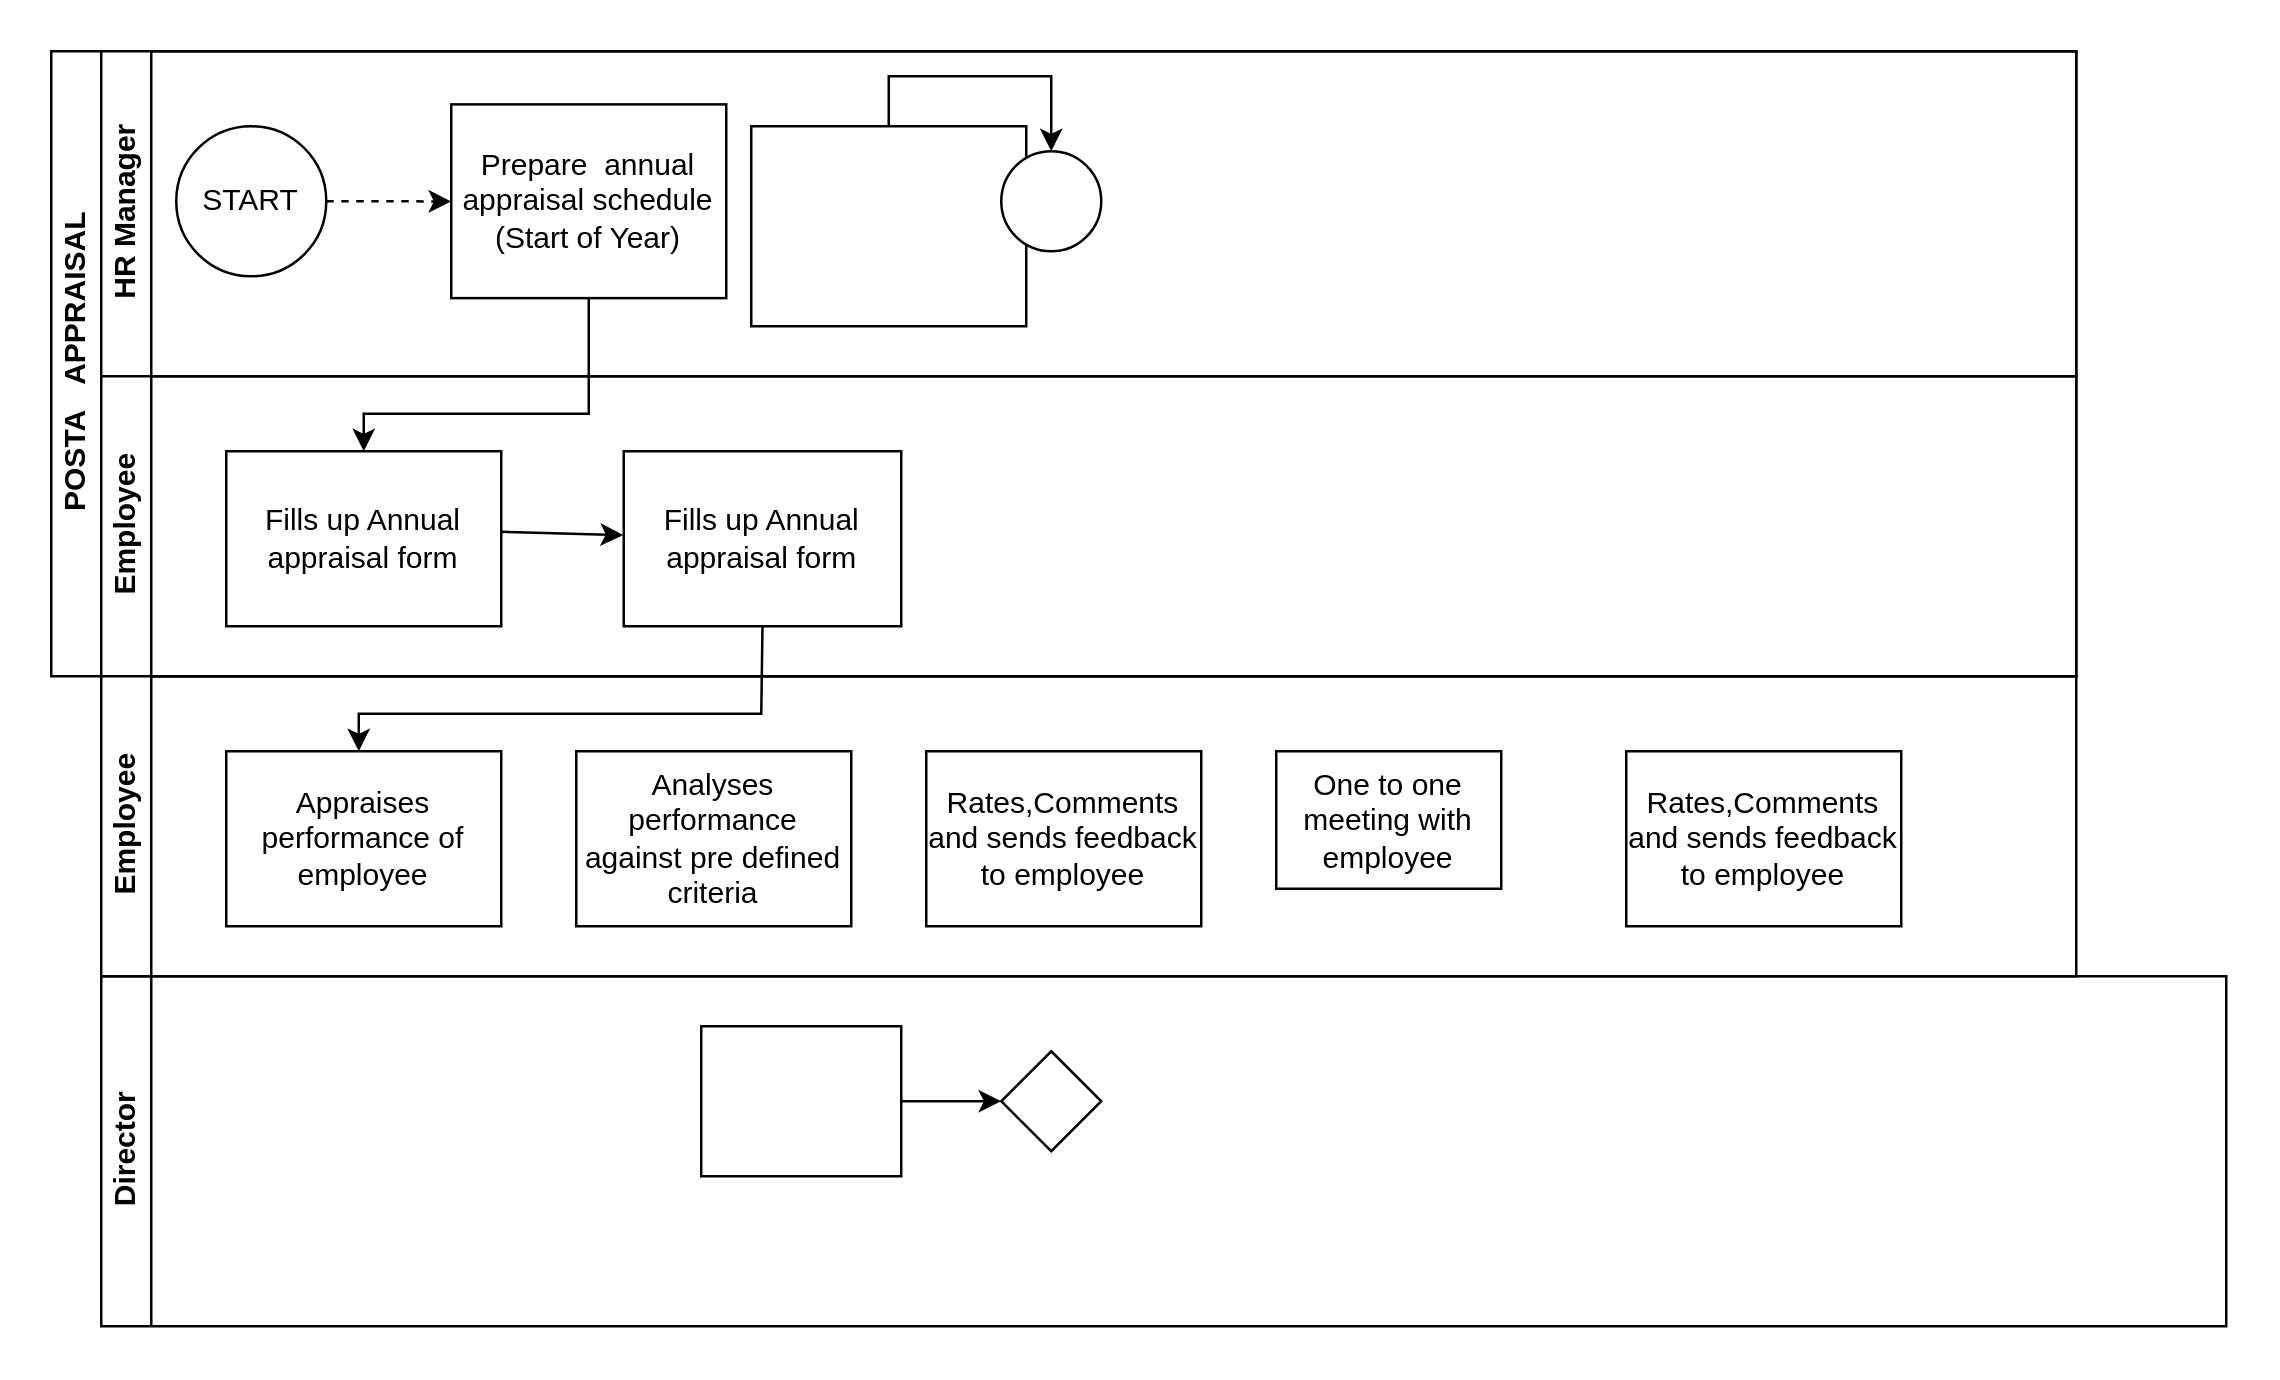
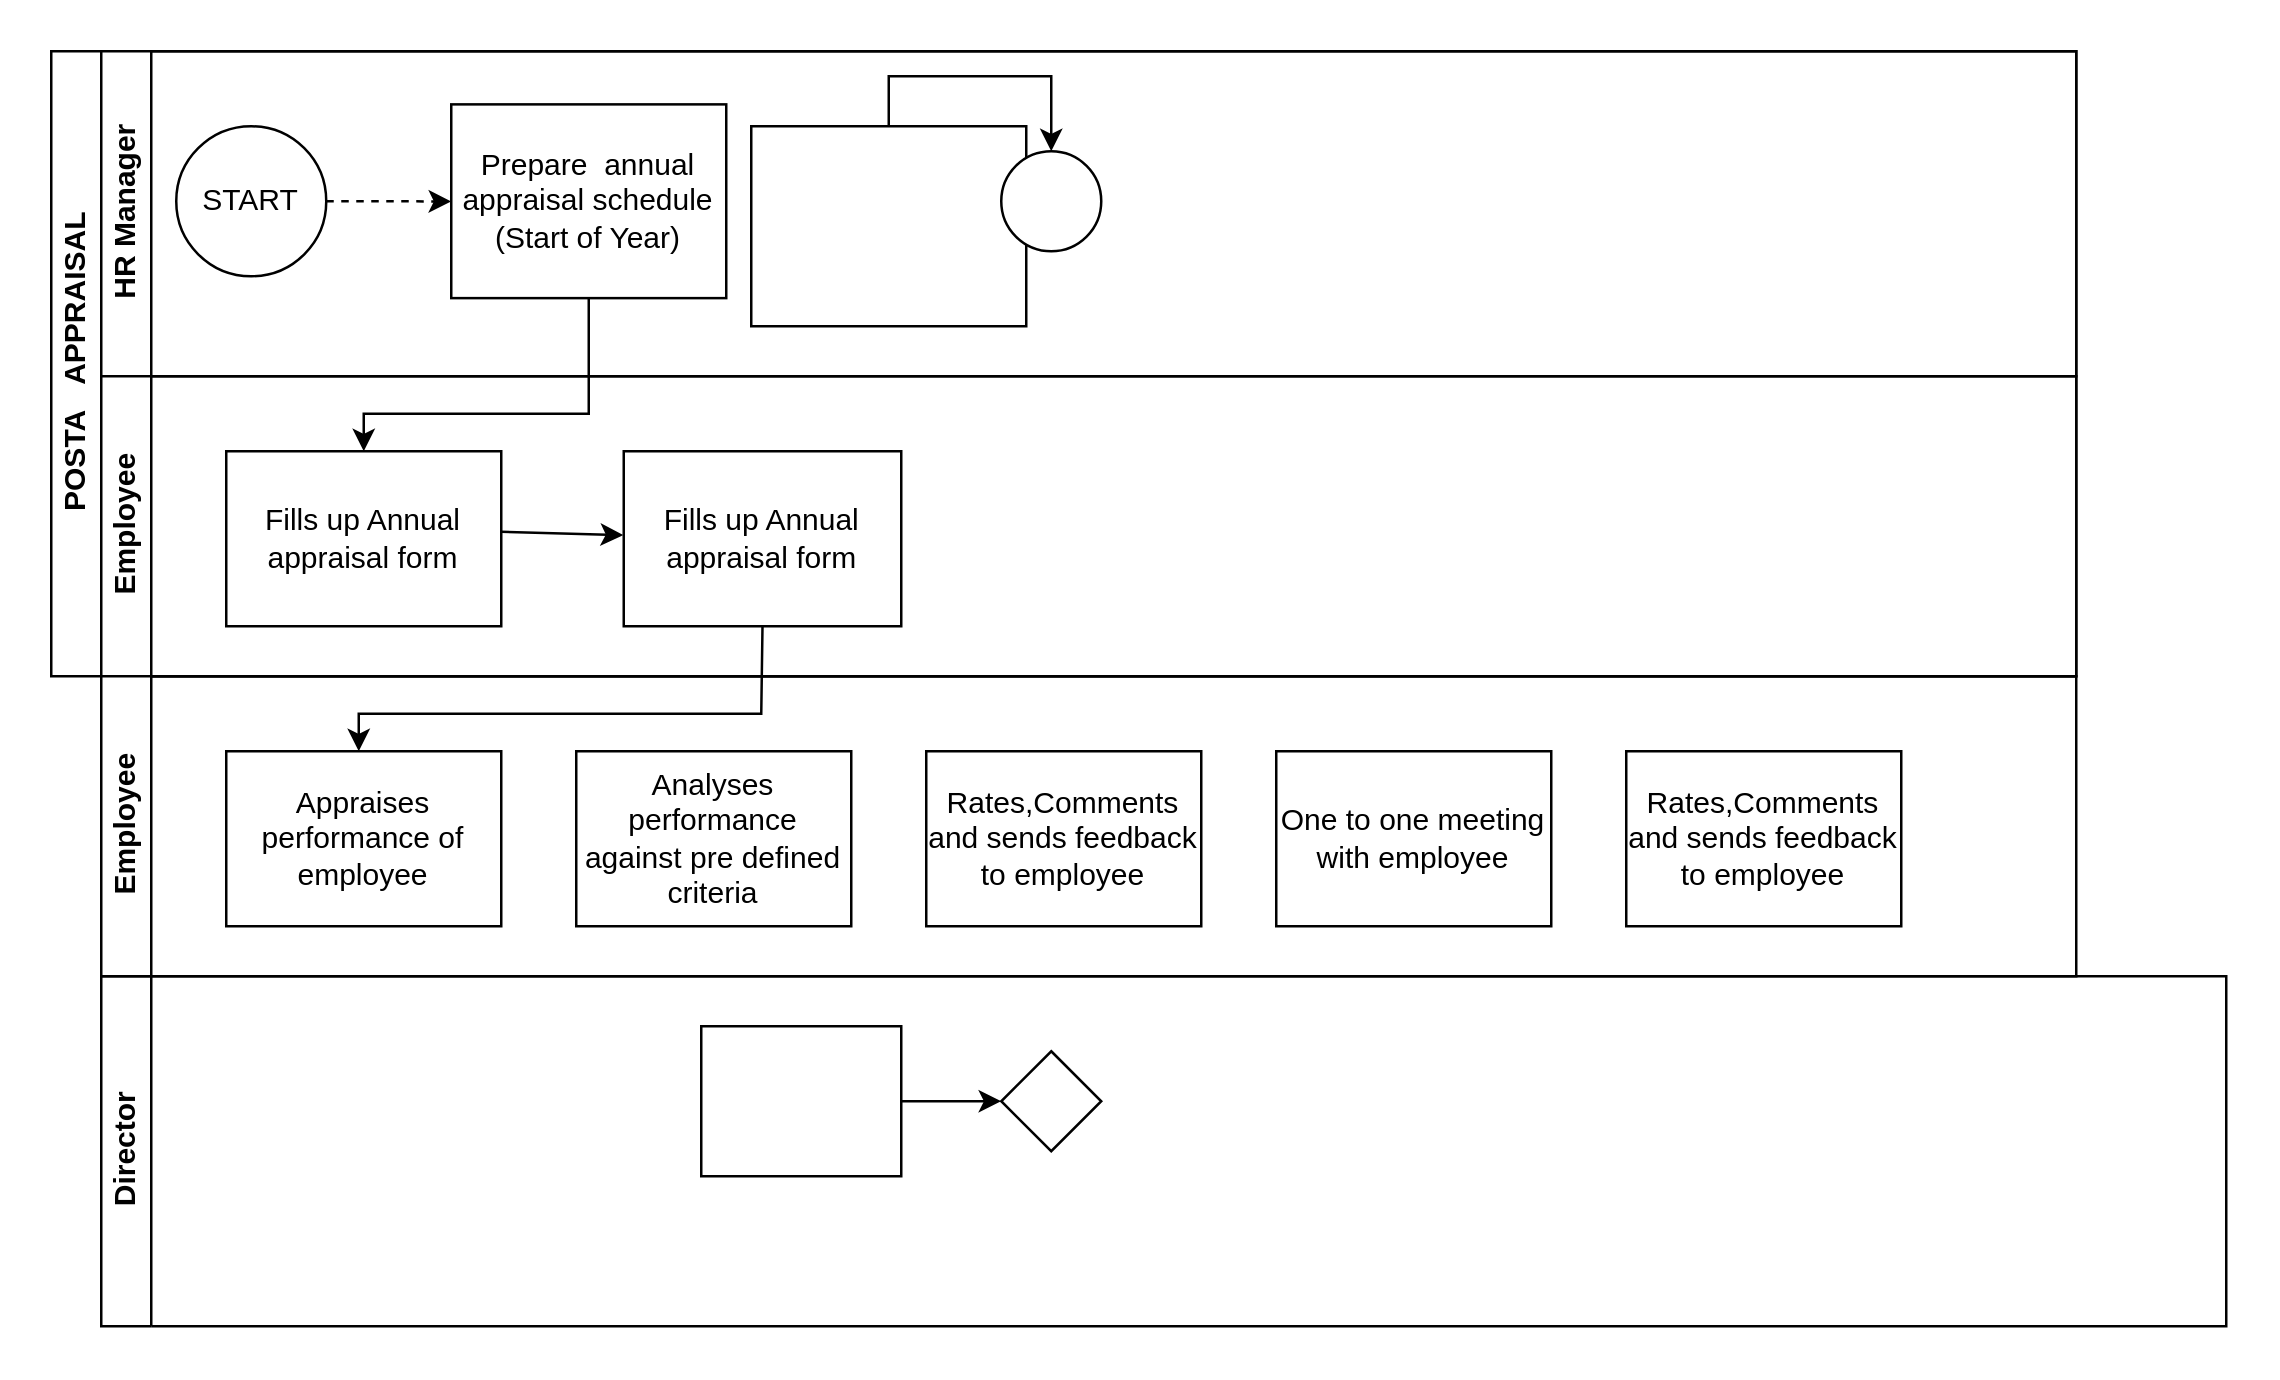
  <mxCell id="0" />
  <mxCell id="1" parent="0" />
  <mxCell id="2" value="POSTA&amp;nbsp; &amp;nbsp;APPRAISAL" style="swimlane;html=1;childLayout=stackLayout;resizeParent=1;resizeParentMax=0;horizontal=0;startSize=20;horizontalStack=0;" parent="1" vertex="1"><mxGeometry x="20" y="20" width="810" height="250" as="geometry" /></mxCell>
  <mxCell id="3" value="HR Manager" style="swimlane;html=1;startSize=20;horizontal=0;" parent="2" vertex="1"><mxGeometry x="20" width="790" height="130" as="geometry" /></mxCell>
  <mxCell id="4" value="" style="edgeStyle=orthogonalEdgeStyle;rounded=0;orthogonalLoop=1;jettySize=auto;html=1;dashed=1;" parent="3" source="5" target="6" edge="1"><mxGeometry relative="1" as="geometry" /></mxCell>
  <mxCell id="5" value="START" style="ellipse;whiteSpace=wrap;html=1;" parent="3" vertex="1"><mxGeometry x="30" y="30" width="60" height="60" as="geometry" /></mxCell>
  <mxCell id="6" value="Prepare&amp;nbsp; annual appraisal schedule (Start of Year)" style="rounded=0;whiteSpace=wrap;html=1;fontFamily=Helvetica;fontSize=12;fontColor=#000000;align=center;" parent="3" vertex="1"><mxGeometry x="140" y="21.25" width="110" height="77.5" as="geometry" /></mxCell>
  <mxCell id="7" value="" style="edgeStyle=orthogonalEdgeStyle;rounded=0;orthogonalLoop=1;jettySize=auto;html=1;endArrow=classic;endFill=1;" parent="3" source="8" target="9" edge="1"><mxGeometry relative="1" as="geometry" /></mxCell>
  <mxCell id="8" value="" style="rounded=0;whiteSpace=wrap;html=1;fontFamily=Helvetica;fontSize=12;fontColor=#000000;align=center;" parent="3" vertex="1"><mxGeometry x="260" y="30" width="110" height="80" as="geometry" /></mxCell>
  <mxCell id="9" value="" style="ellipse;whiteSpace=wrap;html=1;" parent="3" vertex="1"><mxGeometry x="360" y="40" width="40" height="40" as="geometry" /></mxCell>
  <mxCell id="10" value="Employee" style="swimlane;html=1;startSize=20;horizontal=0;" parent="2" vertex="1"><mxGeometry x="20" y="130" width="790" height="120" as="geometry" /></mxCell>
  <mxCell id="11" value="Fills up Annual appraisal form" style="rounded=0;whiteSpace=wrap;html=1;fontFamily=Helvetica;fontSize=12;fontColor=#000000;align=center;" vertex="1" parent="10"><mxGeometry x="50" y="30" width="110" height="70" as="geometry" /></mxCell>
  <mxCell id="12" value="Fills up Annual appraisal form" style="rounded=0;whiteSpace=wrap;html=1;fontFamily=Helvetica;fontSize=12;fontColor=#000000;align=center;" vertex="1" parent="10"><mxGeometry x="209" y="30" width="111" height="70" as="geometry" /></mxCell>
  <mxCell id="13" value="" style="endArrow=classic;html=1;rounded=0;entryX=-0.002;entryY=0.479;entryDx=0;entryDy=0;entryPerimeter=0;" edge="1" parent="10" target="12"><mxGeometry width="50" height="50" relative="1" as="geometry"><mxPoint x="160" y="62.24" as="sourcePoint" /><mxPoint x="209.666" y="67.76" as="targetPoint" /></mxGeometry></mxCell>
  <mxCell id="14" value="" style="edgeStyle=orthogonalEdgeStyle;rounded=0;orthogonalLoop=1;jettySize=auto;html=1;entryX=0.5;entryY=0;entryDx=0;entryDy=0;" edge="1" parent="2" source="6" target="11"><mxGeometry relative="1" as="geometry"><mxPoint x="125" y="150" as="targetPoint" /><Array as="points"><mxPoint x="215" y="145" /><mxPoint x="125" y="145" /></Array></mxGeometry></mxCell>
  <mxCell id="15" value="Director" style="swimlane;html=1;startSize=20;horizontal=0;" vertex="1" parent="1"><mxGeometry x="40" y="390" width="850" height="140" as="geometry" /></mxCell>
  <mxCell id="16" value="" style="edgeStyle=orthogonalEdgeStyle;rounded=0;orthogonalLoop=1;jettySize=auto;html=1;endArrow=classic;endFill=1;" edge="1" parent="15" source="17" target="18"><mxGeometry relative="1" as="geometry" /></mxCell>
  <mxCell id="17" value="" style="rounded=0;whiteSpace=wrap;html=1;fontFamily=Helvetica;fontSize=12;fontColor=#000000;align=center;" vertex="1" parent="15"><mxGeometry x="240" y="20" width="80" height="60" as="geometry" /></mxCell>
  <mxCell id="18" value="" style="rhombus;whiteSpace=wrap;html=1;fontFamily=Helvetica;fontSize=12;fontColor=#000000;align=center;" vertex="1" parent="15"><mxGeometry x="360" y="30" width="40" height="40" as="geometry" /></mxCell>
  <mxCell id="19" value="Employee" style="swimlane;html=1;startSize=20;horizontal=0;" vertex="1" parent="1"><mxGeometry x="40" y="270" width="790" height="120" as="geometry" /></mxCell>
  <mxCell id="20" value="Appraises performance of employee" style="rounded=0;whiteSpace=wrap;html=1;fontFamily=Helvetica;fontSize=12;fontColor=#000000;align=center;" vertex="1" parent="19"><mxGeometry x="50" y="30" width="110" height="70" as="geometry" /></mxCell>
  <mxCell id="21" value="Analyses performance against pre defined criteria" style="rounded=0;whiteSpace=wrap;html=1;fontFamily=Helvetica;fontSize=12;fontColor=#000000;align=center;" vertex="1" parent="19"><mxGeometry x="190" y="30" width="110" height="70" as="geometry" /></mxCell>
  <mxCell id="22" value="Rates,Comments and sends feedback to employee" style="rounded=0;whiteSpace=wrap;html=1;fontFamily=Helvetica;fontSize=12;fontColor=#000000;align=center;" vertex="1" parent="19"><mxGeometry x="330" y="30" width="110" height="70" as="geometry" /></mxCell>
- <mxCell id="23" value="One to one meeting with employee" style="rounded=0;whiteSpace=wrap;html=1;fontFamily=Helvetica;fontSize=12;fontColor=#000000;align=center;" vertex="1" parent="19"><mxGeometry x="470" y="30" width="90" height="55" as="geometry" /></mxCell>
+ <mxCell id="23" value="One to one meeting with employee" style="rounded=0;whiteSpace=wrap;html=1;fontFamily=Helvetica;fontSize=12;fontColor=#000000;align=center;" vertex="1" parent="19"><mxGeometry x="470" y="30" width="110" height="70" as="geometry" /></mxCell>
  <mxCell id="24" value="Rates,Comments and sends feedback to employee" style="rounded=0;whiteSpace=wrap;html=1;fontFamily=Helvetica;fontSize=12;fontColor=#000000;align=center;" vertex="1" parent="19"><mxGeometry x="610" y="30" width="110" height="70" as="geometry" /></mxCell>
  <mxCell id="25" value="" style="endArrow=classic;html=1;rounded=0;exitX=0.5;exitY=1;exitDx=0;exitDy=0;" edge="1" parent="19" source="12"><mxGeometry width="50" height="50" relative="1" as="geometry"><mxPoint x="264" y="-15" as="sourcePoint" /><mxPoint x="103" y="30" as="targetPoint" /><Array as="points"><mxPoint x="264" y="15" /><mxPoint x="218" y="15" /><mxPoint x="178" y="15" /><mxPoint x="139" y="15" /><mxPoint x="103" y="15" /></Array></mxGeometry></mxCell>
